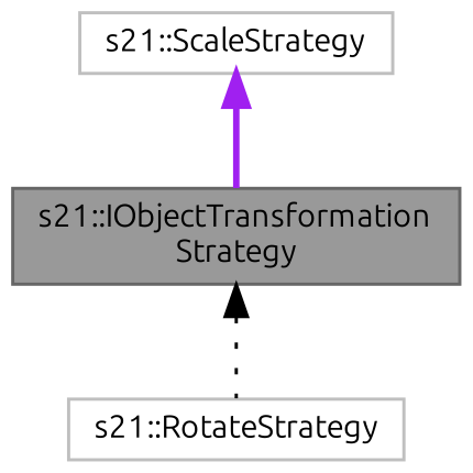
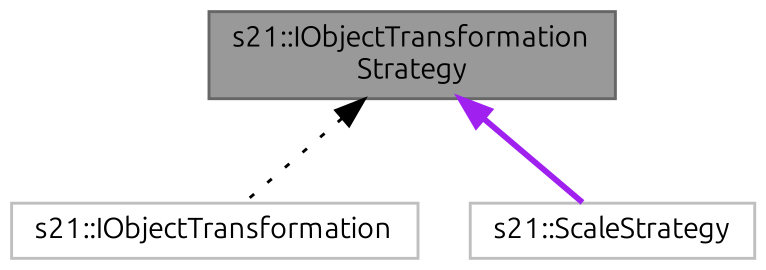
  digraph {
    fontname=Ubuntu
    node [color=grey75 fillcolor=white fontname=Ubuntu fontsize=10 shape=box style=filled]
    edge [dir=back fontname=Ubuntu fontsize=10 labelfontname=Helvetica labelfontsize=10]
    n1 [color=gray40 fillcolor=grey60 fontcolor=black height=0.2 label="s21::IObjectTransformation\lStrategy" width=0.4]
-   n2 [height=0.2 label="s21::RotateStrategy" width=0.4]
+   n2 [height=0.2 label="s21::IObjectTransformation" width=0.4]
    n3 [height=0.2 label="s21::ScaleStrategy" width=0.4]
    n1 -> n2 [color=black style=dotted]
-   n3 -> n1 [color=purple style=bold]
+   n1 -> n3 [color=purple style=bold]
  }
